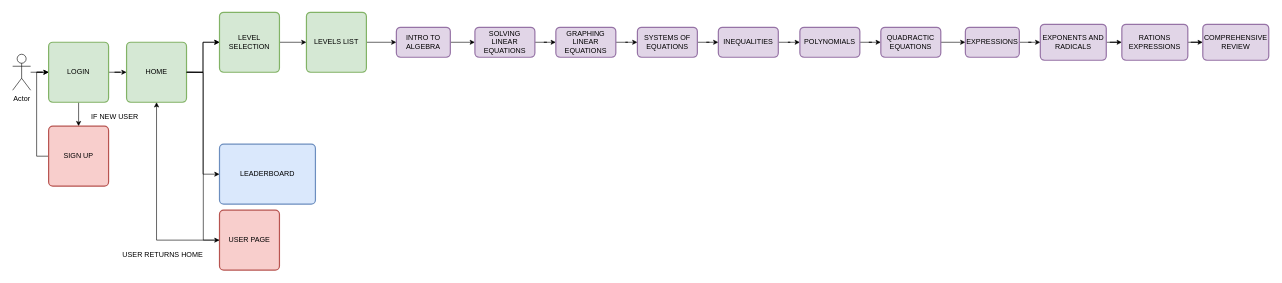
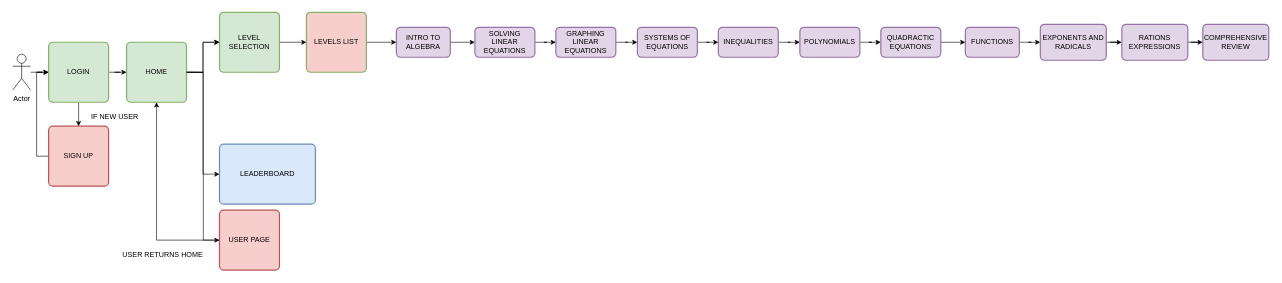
  <mxCell id="0" />
  <mxCell id="1" parent="0" />
  <mxCell id="2" value="" style="edgeStyle=orthogonalEdgeStyle;rounded=0;orthogonalLoop=1;jettySize=auto;html=1;" edge="1" parent="1" source="4" target="6"><mxGeometry relative="1" as="geometry" /></mxCell>
  <mxCell id="3" value="" style="edgeStyle=orthogonalEdgeStyle;rounded=0;orthogonalLoop=1;jettySize=auto;html=1;" edge="1" parent="1" source="4" target="11"><mxGeometry relative="1" as="geometry" /></mxCell>
  <mxCell id="4" value="LOGIN" style="rounded=1;whiteSpace=wrap;html=1;absoluteArcSize=1;arcSize=14;strokeWidth=2;fillColor=#d5e8d4;strokeColor=#82b366;" vertex="1" parent="1"><mxGeometry x="80" y="70" width="100" height="100" as="geometry" /></mxCell>
  <mxCell id="5" style="edgeStyle=orthogonalEdgeStyle;rounded=0;orthogonalLoop=1;jettySize=auto;html=1;exitX=0;exitY=0.5;exitDx=0;exitDy=0;entryX=0;entryY=0.5;entryDx=0;entryDy=0;" edge="1" parent="1" source="6" target="4"><mxGeometry relative="1" as="geometry" /></mxCell>
  <mxCell id="6" value="SIGN UP" style="rounded=1;whiteSpace=wrap;html=1;absoluteArcSize=1;arcSize=14;strokeWidth=2;fillColor=#f8cecc;strokeColor=#b85450;" vertex="1" parent="1"><mxGeometry x="80" y="210" width="100" height="100" as="geometry" /></mxCell>
  <mxCell id="7" style="edgeStyle=orthogonalEdgeStyle;rounded=0;orthogonalLoop=1;jettySize=auto;html=1;entryX=0;entryY=0.5;entryDx=0;entryDy=0;" edge="1" parent="1" source="8" target="4"><mxGeometry relative="1" as="geometry" /></mxCell>
  <mxCell id="8" value="Actor" style="shape=umlActor;verticalLabelPosition=bottom;verticalAlign=top;html=1;outlineConnect=0;" vertex="1" parent="1"><mxGeometry x="20" y="90" width="30" height="60" as="geometry" /></mxCell>
  <mxCell id="9" value="IF NEW USER" style="text;html=1;align=center;verticalAlign=middle;resizable=0;points=[];autosize=1;strokeColor=none;fillColor=none;" vertex="1" parent="1"><mxGeometry x="140" y="180" width="100" height="30" as="geometry" /></mxCell>
  <mxCell id="10" value="" style="edgeStyle=orthogonalEdgeStyle;rounded=0;orthogonalLoop=1;jettySize=auto;html=1;" edge="1" parent="1" source="11" target="17"><mxGeometry relative="1" as="geometry" /></mxCell>
  <mxCell id="11" value="HOME" style="rounded=1;whiteSpace=wrap;html=1;absoluteArcSize=1;arcSize=14;strokeWidth=2;fillColor=#d5e8d4;strokeColor=#82b366;" vertex="1" parent="1"><mxGeometry x="210" y="70" width="100" height="100" as="geometry" /></mxCell>
  <mxCell id="12" style="edgeStyle=orthogonalEdgeStyle;rounded=0;orthogonalLoop=1;jettySize=auto;html=1;entryX=0;entryY=0.5;entryDx=0;entryDy=0;" edge="1" parent="1" source="11" target="17"><mxGeometry relative="1" as="geometry" /></mxCell>
  <mxCell id="13" style="edgeStyle=orthogonalEdgeStyle;rounded=0;orthogonalLoop=1;jettySize=auto;html=1;entryX=0;entryY=0.5;entryDx=0;entryDy=0;" edge="1" parent="1" source="11" target="15"><mxGeometry relative="1" as="geometry" /></mxCell>
  <mxCell id="14" style="edgeStyle=orthogonalEdgeStyle;rounded=0;orthogonalLoop=1;jettySize=auto;html=1;entryX=0;entryY=0.5;entryDx=0;entryDy=0;" edge="1" parent="1" target="19"><mxGeometry relative="1" as="geometry"><mxPoint x="310" y="120" as="sourcePoint" /></mxGeometry></mxCell>
  <mxCell id="15" value="LEADERBOARD" style="rounded=1;whiteSpace=wrap;html=1;absoluteArcSize=1;arcSize=14;strokeWidth=2;fillColor=#dae8fc;strokeColor=#6c8ebf;container=0;" vertex="1" parent="1"><mxGeometry x="365" y="240" width="160" height="100" as="geometry" /></mxCell>
  <mxCell id="16" value="" style="edgeStyle=orthogonalEdgeStyle;rounded=0;orthogonalLoop=1;jettySize=auto;html=1;" edge="1" parent="1" source="17" target="21"><mxGeometry relative="1" as="geometry" /></mxCell>
  <mxCell id="17" value="LEVEL SELECTION" style="rounded=1;whiteSpace=wrap;html=1;absoluteArcSize=1;arcSize=14;strokeWidth=2;fillColor=#d5e8d4;strokeColor=#82b366;container=0;" vertex="1" parent="1"><mxGeometry x="365" y="20" width="100" height="100" as="geometry" /></mxCell>
  <mxCell id="18" style="edgeStyle=orthogonalEdgeStyle;rounded=0;orthogonalLoop=1;jettySize=auto;html=1;entryX=0.5;entryY=1;entryDx=0;entryDy=0;" edge="1" parent="1" source="19" target="11"><mxGeometry relative="1" as="geometry" /></mxCell>
  <mxCell id="19" value="USER PAGE" style="rounded=1;whiteSpace=wrap;html=1;absoluteArcSize=1;arcSize=14;strokeWidth=2;fillColor=#f8cecc;strokeColor=#b85450;container=0;" vertex="1" parent="1"><mxGeometry x="365" y="350" width="100" height="100" as="geometry" /></mxCell>
  <mxCell id="20" style="edgeStyle=orthogonalEdgeStyle;rounded=0;orthogonalLoop=1;jettySize=auto;html=1;entryX=0;entryY=0.5;entryDx=0;entryDy=0;" edge="1" parent="1" source="21" target="25"><mxGeometry relative="1" as="geometry" /></mxCell>
- <mxCell id="21" value="LEVELS LIST" style="rounded=1;whiteSpace=wrap;html=1;absoluteArcSize=1;arcSize=14;strokeWidth=2;fillColor=#d5e8d4;strokeColor=#82b366;container=0;" vertex="1" parent="1"><mxGeometry x="510" y="20" width="100" height="100" as="geometry" /></mxCell>
+ <mxCell id="21" value="LEVELS LIST" style="rounded=1;whiteSpace=wrap;html=1;absoluteArcSize=1;arcSize=14;strokeWidth=2;fillColor=#f8cecc;strokeColor=#82b366;container=0;" vertex="1" parent="1"><mxGeometry x="510" y="20" width="100" height="100" as="geometry" /></mxCell>
  <mxCell id="22" value="USER RETURNS HOME" style="text;html=1;align=center;verticalAlign=middle;resizable=0;points=[];autosize=1;strokeColor=none;fillColor=none;" vertex="1" parent="1"><mxGeometry x="190" y="410" width="160" height="30" as="geometry" /></mxCell>
  <mxCell id="23" value="" style="group" vertex="1" connectable="0" parent="1"><mxGeometry x="660" y="40" width="1455" height="60" as="geometry" /></mxCell>
  <mxCell id="24" value="" style="edgeStyle=orthogonalEdgeStyle;rounded=0;orthogonalLoop=1;jettySize=auto;html=1;" edge="1" parent="23" source="25" target="27"><mxGeometry relative="1" as="geometry" /></mxCell>
  <mxCell id="25" value="INTRO TO ALGEBRA" style="rounded=1;whiteSpace=wrap;html=1;absoluteArcSize=1;arcSize=14;strokeWidth=2;fillColor=#e1d5e7;strokeColor=#9673a6;container=0;" vertex="1" parent="23"><mxGeometry y="5" width="90" height="50" as="geometry" /></mxCell>
  <mxCell id="26" value="" style="edgeStyle=orthogonalEdgeStyle;rounded=0;orthogonalLoop=1;jettySize=auto;html=1;" edge="1" parent="23" source="27" target="29"><mxGeometry relative="1" as="geometry" /></mxCell>
  <mxCell id="27" value="SOLVING LINEAR EQUATIONS" style="rounded=1;whiteSpace=wrap;html=1;absoluteArcSize=1;arcSize=14;strokeWidth=2;fillColor=#e1d5e7;strokeColor=#9673a6;container=0;" vertex="1" parent="23"><mxGeometry x="131" y="5" width="100" height="50" as="geometry" /></mxCell>
  <mxCell id="28" value="" style="edgeStyle=orthogonalEdgeStyle;rounded=0;orthogonalLoop=1;jettySize=auto;html=1;" edge="1" parent="23" source="29" target="31"><mxGeometry relative="1" as="geometry" /></mxCell>
  <mxCell id="29" value="GRAPHING LINEAR EQUATIONS" style="rounded=1;whiteSpace=wrap;html=1;absoluteArcSize=1;arcSize=14;strokeWidth=2;fillColor=#e1d5e7;strokeColor=#9673a6;container=0;" vertex="1" parent="23"><mxGeometry x="266" y="5" width="100" height="50" as="geometry" /></mxCell>
  <mxCell id="30" value="" style="edgeStyle=orthogonalEdgeStyle;rounded=0;orthogonalLoop=1;jettySize=auto;html=1;" edge="1" parent="23" source="31" target="33"><mxGeometry relative="1" as="geometry" /></mxCell>
  <mxCell id="31" value="SYSTEMS OF EQUATIONS" style="rounded=1;whiteSpace=wrap;html=1;absoluteArcSize=1;arcSize=14;strokeWidth=2;fillColor=#e1d5e7;strokeColor=#9673a6;container=0;" vertex="1" parent="23"><mxGeometry x="402" y="5" width="100" height="50" as="geometry" /></mxCell>
  <mxCell id="32" value="" style="edgeStyle=orthogonalEdgeStyle;rounded=0;orthogonalLoop=1;jettySize=auto;html=1;" edge="1" parent="23" source="33" target="35"><mxGeometry relative="1" as="geometry" /></mxCell>
  <mxCell id="33" value="INEQUALITIES" style="rounded=1;whiteSpace=wrap;html=1;absoluteArcSize=1;arcSize=14;strokeWidth=2;fillColor=#e1d5e7;strokeColor=#9673a6;container=0;" vertex="1" parent="23"><mxGeometry x="537" y="5" width="100" height="50" as="geometry" /></mxCell>
  <mxCell id="34" value="" style="edgeStyle=orthogonalEdgeStyle;rounded=0;orthogonalLoop=1;jettySize=auto;html=1;" edge="1" parent="23" source="35" target="37"><mxGeometry relative="1" as="geometry" /></mxCell>
  <mxCell id="35" value="POLYNOMIALS" style="rounded=1;whiteSpace=wrap;html=1;absoluteArcSize=1;arcSize=14;strokeWidth=2;fillColor=#e1d5e7;strokeColor=#9673a6;container=0;" vertex="1" parent="23"><mxGeometry x="673" y="5" width="100" height="50" as="geometry" /></mxCell>
  <mxCell id="36" value="" style="edgeStyle=orthogonalEdgeStyle;rounded=0;orthogonalLoop=1;jettySize=auto;html=1;" edge="1" parent="23" source="37" target="39"><mxGeometry relative="1" as="geometry" /></mxCell>
  <mxCell id="37" value="QUADRACTIC EQUATIONS" style="rounded=1;whiteSpace=wrap;html=1;absoluteArcSize=1;arcSize=14;strokeWidth=2;fillColor=#e1d5e7;strokeColor=#9673a6;container=0;" vertex="1" parent="23"><mxGeometry x="808" y="5" width="100" height="50" as="geometry" /></mxCell>
  <mxCell id="38" value="" style="edgeStyle=orthogonalEdgeStyle;rounded=0;orthogonalLoop=1;jettySize=auto;html=1;" edge="1" parent="23" source="39" target="41"><mxGeometry relative="1" as="geometry" /></mxCell>
- <mxCell id="39" value="EXPRESSIONS" style="rounded=1;whiteSpace=wrap;html=1;absoluteArcSize=1;arcSize=14;strokeWidth=2;fillColor=#e1d5e7;strokeColor=#9673a6;container=0;" vertex="1" parent="23"><mxGeometry x="949" y="5" width="90" height="50" as="geometry" /></mxCell>
+ <mxCell id="39" value="FUNCTIONS" style="rounded=1;whiteSpace=wrap;html=1;absoluteArcSize=1;arcSize=14;strokeWidth=2;fillColor=#e1d5e7;strokeColor=#9673a6;container=0;" vertex="1" parent="23"><mxGeometry x="949" y="5" width="90" height="50" as="geometry" /></mxCell>
  <mxCell id="40" value="" style="edgeStyle=orthogonalEdgeStyle;rounded=0;orthogonalLoop=1;jettySize=auto;html=1;" edge="1" parent="23" source="41" target="43"><mxGeometry relative="1" as="geometry" /></mxCell>
  <mxCell id="41" value="EXPONENTS AND RADICALS" style="rounded=1;whiteSpace=wrap;html=1;absoluteArcSize=1;arcSize=14;strokeWidth=2;fillColor=#e1d5e7;strokeColor=#9673a6;container=0;" vertex="1" parent="23"><mxGeometry x="1074" width="110" height="60" as="geometry" /></mxCell>
  <mxCell id="42" value="" style="edgeStyle=orthogonalEdgeStyle;rounded=0;orthogonalLoop=1;jettySize=auto;html=1;" edge="1" parent="23" source="43" target="44"><mxGeometry relative="1" as="geometry" /></mxCell>
  <mxCell id="43" value="RATIONS EXPRESSIONS" style="rounded=1;whiteSpace=wrap;html=1;absoluteArcSize=1;arcSize=14;strokeWidth=2;fillColor=#e1d5e7;strokeColor=#9673a6;container=0;" vertex="1" parent="23"><mxGeometry x="1210" width="110" height="60" as="geometry" /></mxCell>
  <mxCell id="44" value="COMPREHENSIVE REVIEW" style="rounded=1;whiteSpace=wrap;html=1;absoluteArcSize=1;arcSize=14;strokeWidth=2;fillColor=#e1d5e7;strokeColor=#9673a6;container=0;" vertex="1" parent="23"><mxGeometry x="1345" width="110" height="60" as="geometry" /></mxCell>
